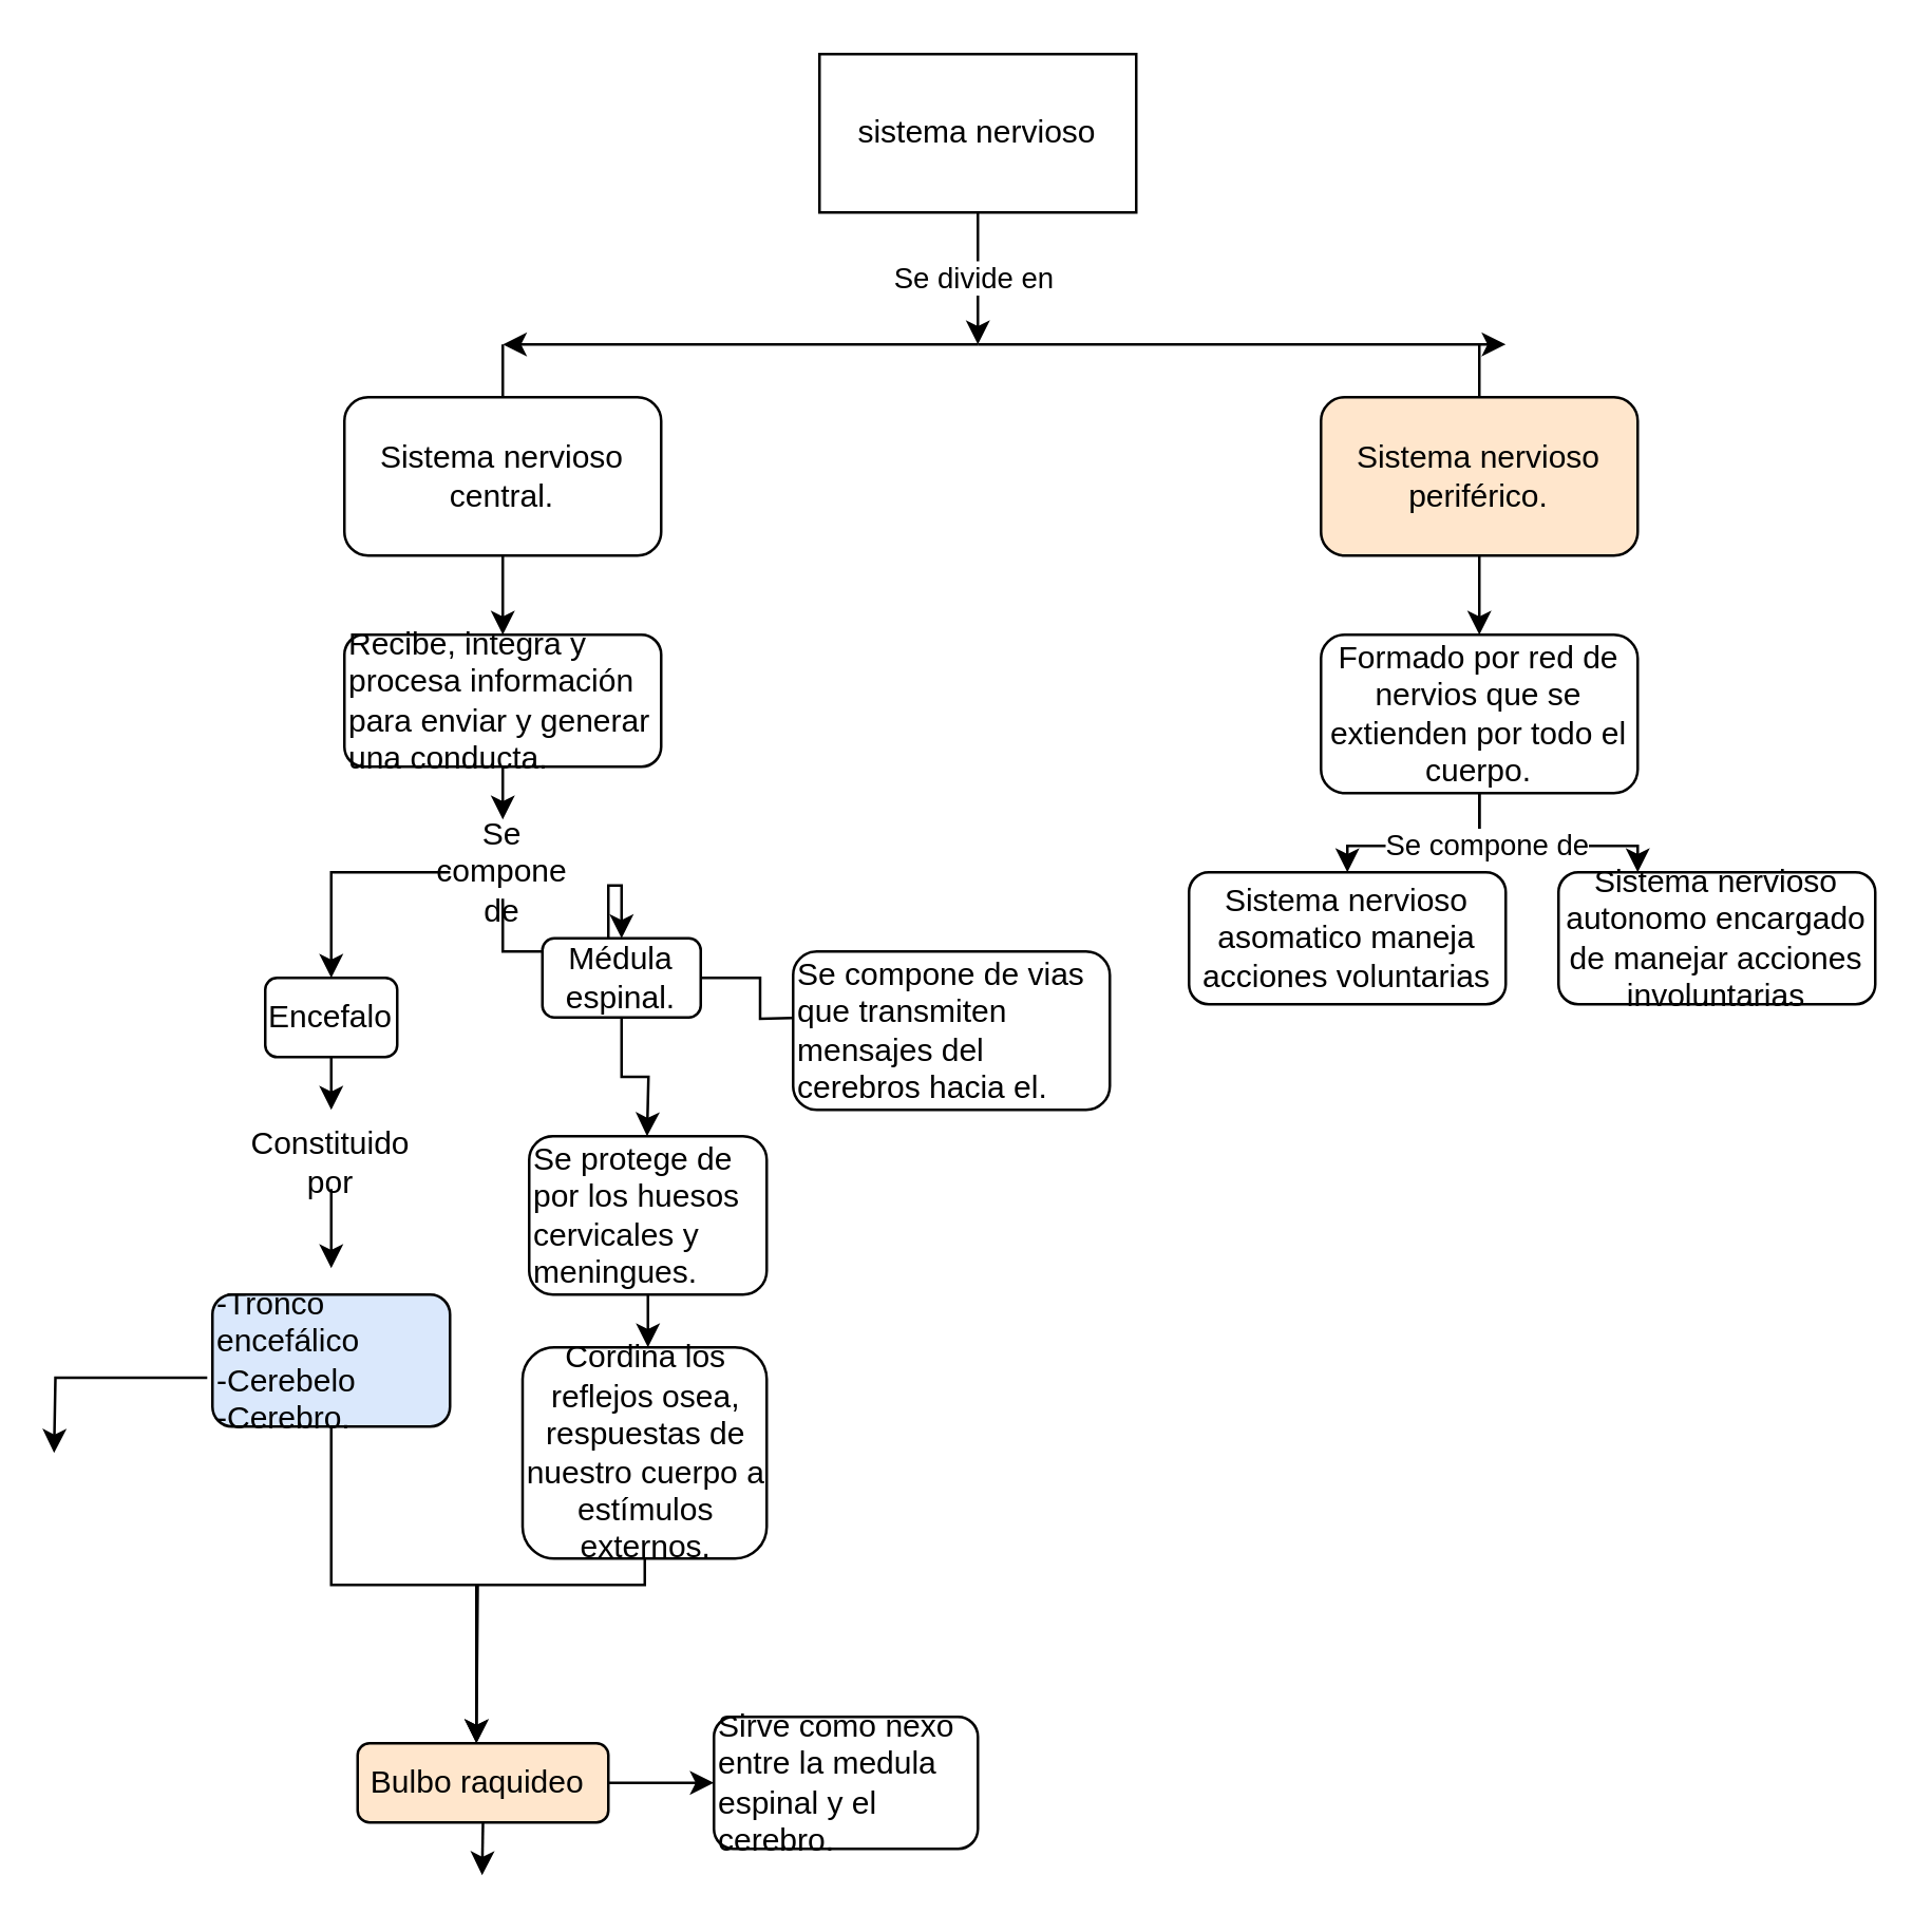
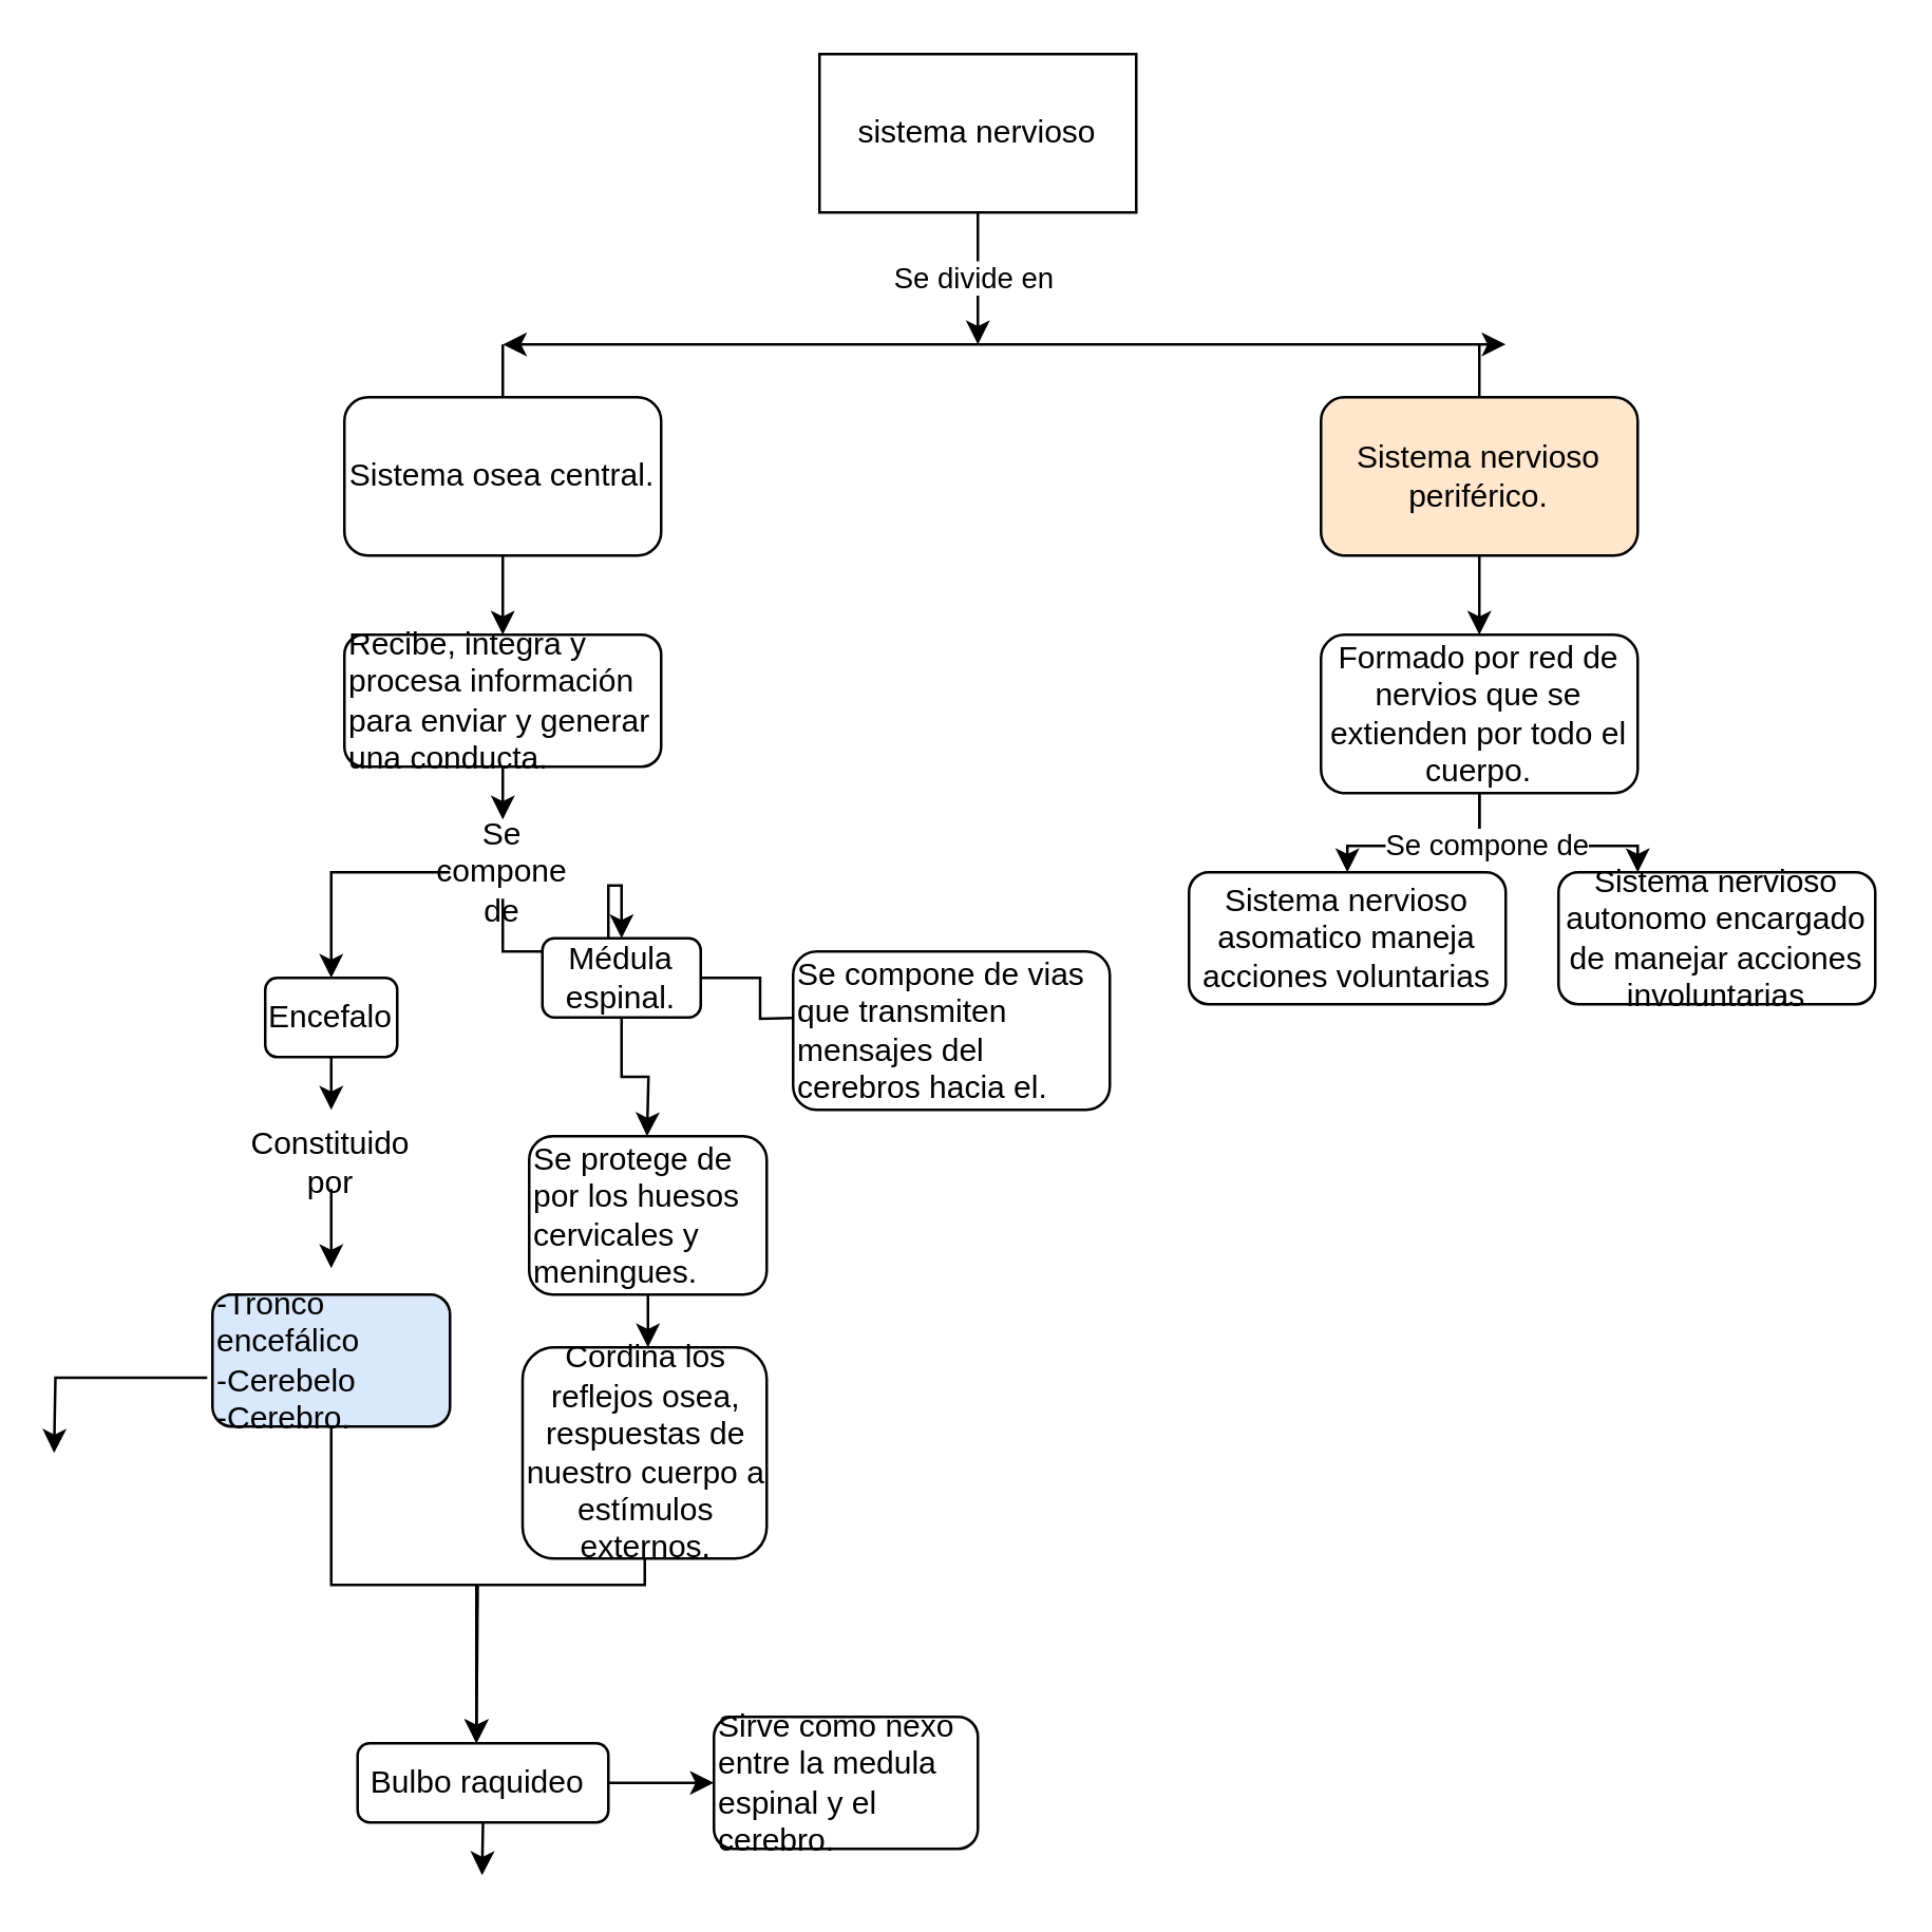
  <mxCell id="0" />
  <mxCell id="1" parent="0" />
  <mxCell id="2" value="sistema nervioso" style="rounded=0;whiteSpace=wrap;html=1;" vertex="1" parent="1"><mxGeometry x="310" y="20" width="120" height="60" as="geometry" /></mxCell>
  <mxCell id="3" value="Se divide en&amp;nbsp;" style="endArrow=classic;html=1;exitX=0.5;exitY=1;exitDx=0;exitDy=0;" edge="1" parent="1" source="2"><mxGeometry relative="1" as="geometry"><mxPoint x="310" y="240" as="sourcePoint" /><mxPoint x="370" y="130" as="targetPoint" /></mxGeometry></mxCell>
  <mxCell id="4" value="" style="endArrow=classic;html=1;" edge="1" parent="1"><mxGeometry width="50" height="50" relative="1" as="geometry"><mxPoint x="370" y="130" as="sourcePoint" /><mxPoint x="190" y="130" as="targetPoint" /></mxGeometry></mxCell>
  <mxCell id="5" value="" style="endArrow=classic;html=1;" edge="1" parent="1"><mxGeometry width="50" height="50" relative="1" as="geometry"><mxPoint x="370" y="130" as="sourcePoint" /><mxPoint x="570" y="130" as="targetPoint" /></mxGeometry></mxCell>
  <mxCell id="6" value="" style="endArrow=none;html=1;" edge="1" parent="1"><mxGeometry width="50" height="50" relative="1" as="geometry"><mxPoint x="190" y="150" as="sourcePoint" /><mxPoint x="190" y="130" as="targetPoint" /></mxGeometry></mxCell>
- <mxCell id="7" value="Sistema nervioso central." style="rounded=1;whiteSpace=wrap;html=1;" vertex="1" parent="1"><mxGeometry x="130" y="150" width="120" height="60" as="geometry" /></mxCell>
+ <mxCell id="7" value="Sistema osea central." style="rounded=1;whiteSpace=wrap;html=1;" vertex="1" parent="1"><mxGeometry x="130" y="150" width="120" height="60" as="geometry" /></mxCell>
  <mxCell id="8" value="" style="endArrow=classic;html=1;exitX=0.5;exitY=1;exitDx=0;exitDy=0;" edge="1" parent="1" source="7"><mxGeometry width="50" height="50" relative="1" as="geometry"><mxPoint x="340" y="250" as="sourcePoint" /><mxPoint x="190" y="240" as="targetPoint" /></mxGeometry></mxCell>
  <mxCell id="9" value="Sistema nervioso periférico." style="rounded=1;whiteSpace=wrap;html=1;fillColor=#ffe6cc;" vertex="1" parent="1"><mxGeometry x="500" y="150" width="120" height="60" as="geometry" /></mxCell>
  <mxCell id="10" value="" style="endArrow=none;html=1;exitX=0.5;exitY=0;exitDx=0;exitDy=0;" edge="1" parent="1" source="9"><mxGeometry width="50" height="50" relative="1" as="geometry"><mxPoint x="440" y="210" as="sourcePoint" /><mxPoint x="560" y="130" as="targetPoint" /></mxGeometry></mxCell>
  <mxCell id="11" value="" style="endArrow=classic;html=1;exitX=0.5;exitY=1;exitDx=0;exitDy=0;" edge="1" parent="1" source="9"><mxGeometry width="50" height="50" relative="1" as="geometry"><mxPoint x="410" y="330" as="sourcePoint" /><mxPoint x="560" y="240" as="targetPoint" /></mxGeometry></mxCell>
  <mxCell id="12" value="" style="edgeStyle=orthogonalEdgeStyle;rounded=0;orthogonalLoop=1;jettySize=auto;html=1;" edge="1" parent="1" source="15" target="16"><mxGeometry relative="1" as="geometry" /></mxCell>
  <mxCell id="13" style="edgeStyle=orthogonalEdgeStyle;rounded=0;orthogonalLoop=1;jettySize=auto;html=1;entryX=0.25;entryY=0;entryDx=0;entryDy=0;entryPerimeter=0;" edge="1" parent="1" source="15" target="17"><mxGeometry relative="1" as="geometry"><mxPoint x="620" y="320" as="targetPoint" /></mxGeometry></mxCell>
  <mxCell id="14" value="Se compone de" style="edgeLabel;html=1;align=center;verticalAlign=middle;resizable=0;points=[];" vertex="1" connectable="0" parent="13"><mxGeometry x="-0.58" y="2" relative="1" as="geometry"><mxPoint as="offset" /></mxGeometry></mxCell>
  <mxCell id="15" value="Formado por red de nervios que se extienden por todo el cuerpo." style="rounded=1;whiteSpace=wrap;html=1;" vertex="1" parent="1"><mxGeometry x="500" y="240" width="120" height="60" as="geometry" /></mxCell>
  <mxCell id="16" value="Sistema nervioso asomatico maneja acciones voluntarias" style="whiteSpace=wrap;html=1;rounded=1;" vertex="1" parent="1"><mxGeometry x="450" y="330" width="120" height="50" as="geometry" /></mxCell>
  <mxCell id="17" value="Sistema nervioso autonomo encargado de manejar acciones involuntarias" style="rounded=1;whiteSpace=wrap;html=1;" vertex="1" parent="1"><mxGeometry x="590" y="330" width="120" height="50" as="geometry" /></mxCell>
  <mxCell id="18" style="edgeStyle=orthogonalEdgeStyle;rounded=0;orthogonalLoop=1;jettySize=auto;html=1;exitX=0.5;exitY=1;exitDx=0;exitDy=0;" edge="1" parent="1" source="16" target="16"><mxGeometry relative="1" as="geometry" /></mxCell>
  <mxCell id="19" value="&amp;nbsp;" style="text;html=1;strokeColor=none;fillColor=none;align=center;verticalAlign=middle;whiteSpace=wrap;rounded=0;" vertex="1" parent="1"><mxGeometry x="160" y="250" width="40" height="20" as="geometry" /></mxCell>
  <mxCell id="20" style="edgeStyle=orthogonalEdgeStyle;rounded=0;orthogonalLoop=1;jettySize=auto;html=1;" edge="1" parent="1" source="21"><mxGeometry relative="1" as="geometry"><mxPoint x="190" y="310" as="targetPoint" /></mxGeometry></mxCell>
  <mxCell id="21" value="Recibe, integra y procesa información para enviar y generar una conducta." style="rounded=1;whiteSpace=wrap;html=1;align=left;" vertex="1" parent="1"><mxGeometry x="130" y="240" width="120" height="50" as="geometry" /></mxCell>
  <mxCell id="22" style="edgeStyle=orthogonalEdgeStyle;rounded=0;orthogonalLoop=1;jettySize=auto;html=1;" edge="1" parent="1" source="24" target="26"><mxGeometry relative="1" as="geometry" /></mxCell>
  <mxCell id="23" style="edgeStyle=orthogonalEdgeStyle;rounded=0;orthogonalLoop=1;jettySize=auto;html=1;entryX=0.5;entryY=0;entryDx=0;entryDy=0;" edge="1" parent="1" source="24" target="29"><mxGeometry relative="1" as="geometry"><mxPoint x="250" y="360" as="targetPoint" /></mxGeometry></mxCell>
  <mxCell id="24" value="Se compone de" style="text;html=1;strokeColor=none;fillColor=none;align=center;verticalAlign=middle;whiteSpace=wrap;rounded=0;" vertex="1" parent="1"><mxGeometry x="170" y="320" width="40" height="20" as="geometry" /></mxCell>
  <mxCell id="25" style="edgeStyle=orthogonalEdgeStyle;rounded=0;orthogonalLoop=1;jettySize=auto;html=1;exitX=0.5;exitY=1;exitDx=0;exitDy=0;" edge="1" parent="1" source="26"><mxGeometry relative="1" as="geometry"><mxPoint x="125" y="420" as="targetPoint" /></mxGeometry></mxCell>
  <mxCell id="26" value="Encefalo" style="rounded=1;whiteSpace=wrap;html=1;" vertex="1" parent="1"><mxGeometry x="100" y="370" width="50" height="30" as="geometry" /></mxCell>
  <mxCell id="27" style="edgeStyle=orthogonalEdgeStyle;rounded=0;orthogonalLoop=1;jettySize=auto;html=1;exitX=0.5;exitY=1;exitDx=0;exitDy=0;" edge="1" parent="1" source="29"><mxGeometry relative="1" as="geometry"><mxPoint x="244.667" y="430" as="targetPoint" /></mxGeometry></mxCell>
  <mxCell id="28" style="edgeStyle=orthogonalEdgeStyle;rounded=0;orthogonalLoop=1;jettySize=auto;html=1;" edge="1" parent="1" source="29"><mxGeometry relative="1" as="geometry"><mxPoint x="310" y="385" as="targetPoint" /></mxGeometry></mxCell>
  <mxCell id="29" value="Médula espinal." style="rounded=1;whiteSpace=wrap;html=1;" vertex="1" parent="1"><mxGeometry x="205" y="355" width="60" height="30" as="geometry" /></mxCell>
  <mxCell id="30" style="edgeStyle=orthogonalEdgeStyle;rounded=0;orthogonalLoop=1;jettySize=auto;html=1;" edge="1" parent="1" source="31"><mxGeometry relative="1" as="geometry"><mxPoint x="125" y="480" as="targetPoint" /></mxGeometry></mxCell>
  <mxCell id="31" value="Constituido por" style="text;html=1;strokeColor=none;fillColor=none;align=center;verticalAlign=middle;whiteSpace=wrap;rounded=0;" vertex="1" parent="1"><mxGeometry x="105" y="430" width="40" height="20" as="geometry" /></mxCell>
  <mxCell id="32" style="edgeStyle=orthogonalEdgeStyle;rounded=0;orthogonalLoop=1;jettySize=auto;html=1;exitX=0.5;exitY=1;exitDx=0;exitDy=0;" edge="1" parent="1" source="34"><mxGeometry relative="1" as="geometry"><mxPoint x="180" y="660" as="targetPoint" /></mxGeometry></mxCell>
  <mxCell id="33" style="edgeStyle=orthogonalEdgeStyle;rounded=0;orthogonalLoop=1;jettySize=auto;html=1;exitX=-0.022;exitY=0.63;exitDx=0;exitDy=0;exitPerimeter=0;" edge="1" parent="1" source="34"><mxGeometry relative="1" as="geometry"><mxPoint x="20" y="550" as="targetPoint" /></mxGeometry></mxCell>
  <mxCell id="34" value="-Tronco encefálico&amp;nbsp;&lt;br&gt;-Cerebelo&lt;br&gt;-Cerebro." style="rounded=1;whiteSpace=wrap;html=1;align=left;fillColor=#dae8fc;" vertex="1" parent="1"><mxGeometry x="80" y="490" width="90" height="50" as="geometry" /></mxCell>
  <mxCell id="35" style="edgeStyle=orthogonalEdgeStyle;rounded=0;orthogonalLoop=1;jettySize=auto;html=1;exitX=0.5;exitY=1;exitDx=0;exitDy=0;" edge="1" parent="1" source="36"><mxGeometry relative="1" as="geometry"><mxPoint x="245" y="510" as="targetPoint" /><Array as="points"><mxPoint x="245" y="490" /><mxPoint x="245" y="490" /></Array></mxGeometry></mxCell>
  <mxCell id="36" value="Se protege de por los huesos cervicales y meningues." style="rounded=1;whiteSpace=wrap;html=1;align=left;" vertex="1" parent="1"><mxGeometry x="200" y="430" width="90" height="60" as="geometry" /></mxCell>
  <mxCell id="37" style="edgeStyle=orthogonalEdgeStyle;rounded=0;orthogonalLoop=1;jettySize=auto;html=1;" edge="1" parent="1" source="38"><mxGeometry relative="1" as="geometry"><mxPoint x="180" y="660" as="targetPoint" /><Array as="points"><mxPoint x="244" y="600" /><mxPoint x="180" y="600" /></Array></mxGeometry></mxCell>
  <mxCell id="38" value="Cordina los reflejos osea, respuestas de nuestro cuerpo a estímulos externos." style="rounded=1;whiteSpace=wrap;html=1;" vertex="1" parent="1"><mxGeometry x="197.5" y="510" width="92.5" height="80" as="geometry" /></mxCell>
  <mxCell id="39" value="Se compone de vias que transmiten mensajes del cerebros hacia el." style="rounded=1;whiteSpace=wrap;html=1;align=left;" vertex="1" parent="1"><mxGeometry x="300" y="360" width="120" height="60" as="geometry" /></mxCell>
  <mxCell id="40" style="edgeStyle=orthogonalEdgeStyle;rounded=0;orthogonalLoop=1;jettySize=auto;html=1;" edge="1" parent="1" source="42" target="43"><mxGeometry relative="1" as="geometry"><mxPoint x="250" y="675" as="targetPoint" /></mxGeometry></mxCell>
  <mxCell id="41" style="edgeStyle=orthogonalEdgeStyle;rounded=0;orthogonalLoop=1;jettySize=auto;html=1;exitX=0.5;exitY=1;exitDx=0;exitDy=0;" edge="1" parent="1" source="42"><mxGeometry relative="1" as="geometry"><mxPoint x="182.167" y="710" as="targetPoint" /></mxGeometry></mxCell>
- <mxCell id="42" value="&amp;nbsp;Bulbo raquideo&lt;br&gt;" style="rounded=1;whiteSpace=wrap;html=1;align=left;fillColor=#ffe6cc;" vertex="1" parent="1"><mxGeometry x="135" y="660" width="95" height="30" as="geometry" /></mxCell>
+ <mxCell id="42" value="&amp;nbsp;Bulbo raquideo&lt;br&gt;" style="rounded=1;whiteSpace=wrap;html=1;align=left;" vertex="1" parent="1"><mxGeometry x="135" y="660" width="95" height="30" as="geometry" /></mxCell>
  <mxCell id="43" value="Sirve como nexo entre la medula espinal y el cerebro." style="rounded=1;whiteSpace=wrap;html=1;align=left;" vertex="1" parent="1"><mxGeometry x="270" y="650" width="100" height="50" as="geometry" /></mxCell>
